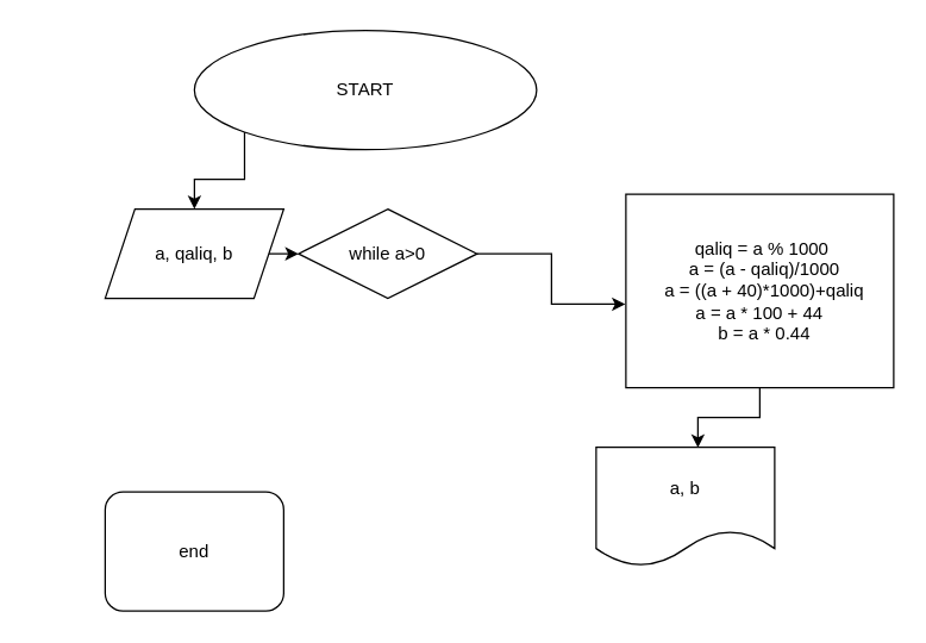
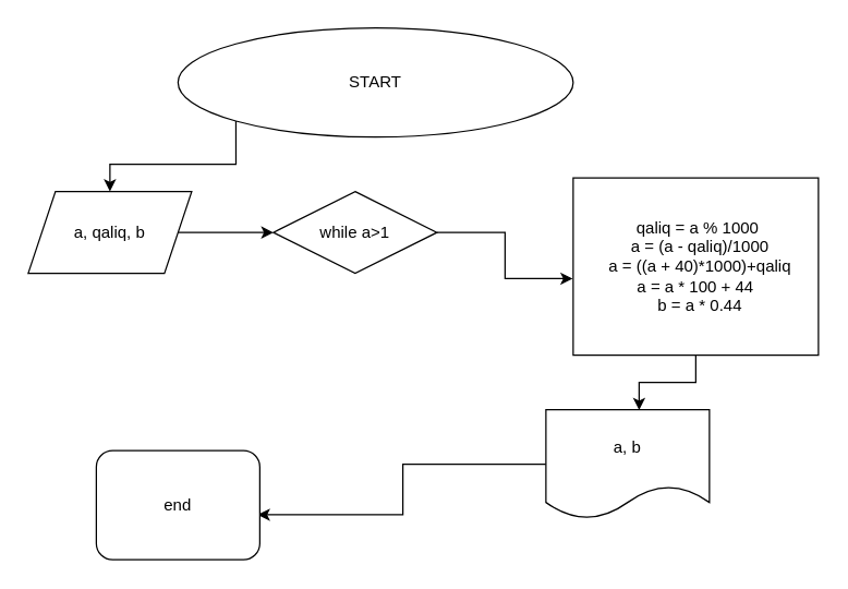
  <mxCell id="0" />
  <mxCell id="1" parent="0" />
  <mxCell id="2" style="edgeStyle=orthogonalEdgeStyle;rounded=0;orthogonalLoop=1;jettySize=auto;html=1;exitX=0;exitY=1;exitDx=0;exitDy=0;" parent="1" source="3" target="5" edge="1"><mxGeometry relative="1" as="geometry" /></mxCell>
- <mxCell id="3" value="START" style="ellipse;whiteSpace=wrap;html=1;" parent="1" vertex="1"><mxGeometry x="130" width="230" height="80" as="geometry" y="20" /></mxCell>
+ <mxCell id="3" value="START" style="ellipse;whiteSpace=wrap;html=1;" parent="1" vertex="1"><mxGeometry x="130" y="20" width="290" height="80" as="geometry" /></mxCell>
  <mxCell id="4" style="edgeStyle=orthogonalEdgeStyle;rounded=0;orthogonalLoop=1;jettySize=auto;html=1;exitX=1;exitY=0.5;exitDx=0;exitDy=0;entryX=0;entryY=0.5;entryDx=0;entryDy=0;" parent="1" source="5" edge="1"><mxGeometry relative="1" as="geometry"><mxPoint x="200" y="170" as="targetPoint" /></mxGeometry></mxCell>
- <mxCell id="5" value="a, qaliq, b" style="shape=parallelogram;perimeter=parallelogramPerimeter;whiteSpace=wrap;html=1;fixedSize=1;" parent="1" vertex="1"><mxGeometry x="70" y="140" width="120" height="60" as="geometry" /></mxCell>
+ <mxCell id="5" value="a, qaliq, b" style="shape=parallelogram;perimeter=parallelogramPerimeter;whiteSpace=wrap;html=1;fixedSize=1;" parent="1" vertex="1"><mxGeometry x="20" y="140" width="120" height="60" as="geometry" /></mxCell>
  <mxCell id="6" style="edgeStyle=orthogonalEdgeStyle;rounded=0;orthogonalLoop=1;jettySize=auto;html=1;exitX=1;exitY=0.5;exitDx=0;exitDy=0;" parent="1" edge="1"><mxGeometry relative="1" as="geometry"><mxPoint x="300" y="170" as="sourcePoint" /></mxGeometry></mxCell>
  <mxCell id="7" style="edgeStyle=orthogonalEdgeStyle;rounded=0;orthogonalLoop=1;jettySize=auto;html=1;entryX=-0.002;entryY=0.568;entryDx=0;entryDy=0;entryPerimeter=0;" edge="1" parent="1" source="8" target="13"><mxGeometry relative="1" as="geometry" /></mxCell>
- <mxCell id="8" value="while a&amp;gt;0" style="rhombus;whiteSpace=wrap;html=1;" parent="1" vertex="1"><mxGeometry x="200" y="140" width="120" height="60" as="geometry" /></mxCell>
+ <mxCell id="8" value="while a&amp;gt;1" style="rhombus;whiteSpace=wrap;html=1;" parent="1" vertex="1"><mxGeometry x="200" y="140" width="120" height="60" as="geometry" /></mxCell>
+ <mxCell id="9" style="edgeStyle=orthogonalEdgeStyle;rounded=0;orthogonalLoop=1;jettySize=auto;html=1;entryX=0.987;entryY=0.588;entryDx=0;entryDy=0;entryPerimeter=0;" edge="1" parent="1" source="10" target="11"><mxGeometry relative="1" as="geometry" /></mxCell>
  <mxCell id="10" value="a, b" style="shape=document;whiteSpace=wrap;html=1;boundedLbl=1;" parent="1" vertex="1"><mxGeometry x="400" y="300" width="120" height="80" as="geometry" /></mxCell>
  <mxCell id="11" value="end" style="whiteSpace=wrap;html=1;rounded=1;" parent="1" vertex="1"><mxGeometry x="70" y="330" width="120" height="80" as="geometry" /></mxCell>
  <mxCell id="12" style="edgeStyle=orthogonalEdgeStyle;rounded=0;orthogonalLoop=1;jettySize=auto;html=1;entryX=0.57;entryY=0.003;entryDx=0;entryDy=0;entryPerimeter=0;" edge="1" parent="1" source="13" target="10"><mxGeometry relative="1" as="geometry" /></mxCell>
  <mxCell id="13" value="&lt;div&gt;&amp;nbsp;qaliq = a % 1000&lt;/div&gt;&lt;div&gt;&amp;nbsp; a = (a - qaliq)/1000&lt;/div&gt;&lt;div&gt;&amp;nbsp; a = ((a + 40)*1000)+qaliq&lt;/div&gt;&lt;div&gt;a = a * 100 + 44&lt;/div&gt;&lt;div&gt;&amp;nbsp; b = a * 0.44&lt;/div&gt;" style="rounded=0;whiteSpace=wrap;html=1;align=center;" vertex="1" parent="1"><mxGeometry x="420" y="130" width="180" height="130" as="geometry" /></mxCell>
